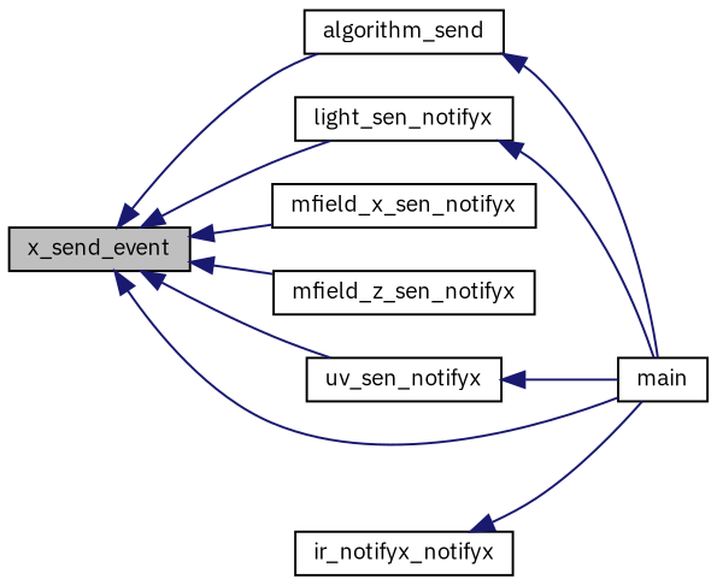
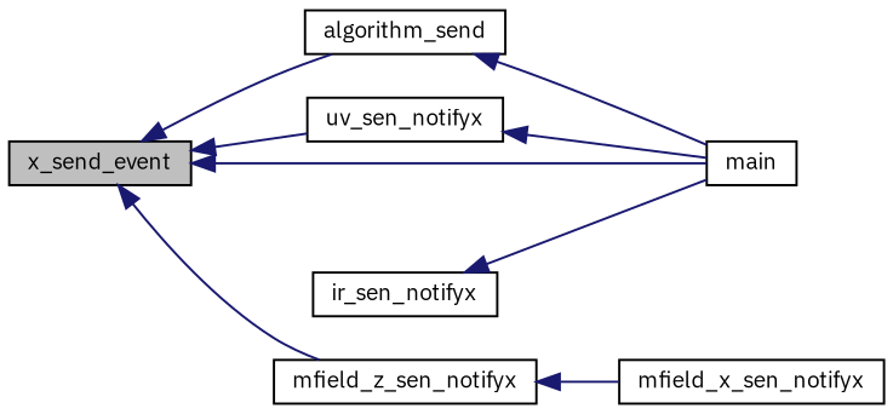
  digraph {
    fontname="IBM Plex Sans"
    rankdir=LR
    node [color=black fillcolor=white fontname="IBM Plex Sans" fontsize=10 shape=record style=filled]
    edge [color=midnightblue dir=back fontname="IBM Plex Sans" fontsize=10 labelfontname=Helvetica labelfontsize=10 style=solid]
    n1 [fillcolor=grey75 fontcolor=black height=0.2 label=x_send_event width=0.4]
    n2 [height=0.2 label=algorithm_send width=0.4]
-   n3 [height=0.2 label=light_sen_notifyx width=0.4]
    n4 [height=0.2 label=mfield_x_sen_notifyx width=0.4]
    n5 [height=0.2 label=mfield_z_sen_notifyx width=0.4]
    n6 [height=0.2 label=uv_sen_notifyx width=0.4]
    n7 [height=0.2 label=main width=0.4]
-   n8 [height=0.2 label=ir_notifyx_notifyx width=0.4]
+   n8 [height=0.2 label=ir_sen_notifyx width=0.4]
    n1 -> n2
-   n1 -> n3
-   n1 -> n4
+   n5 -> n4
    n1 -> n5
    n1 -> n6
    n1 -> n7
    n2 -> n7
-   n3 -> n7
    n6 -> n7
    n8 -> n7
  }
